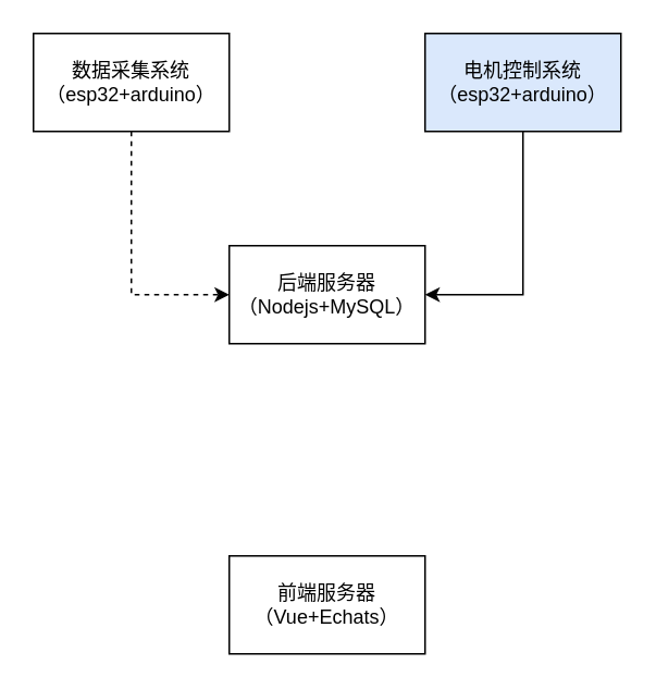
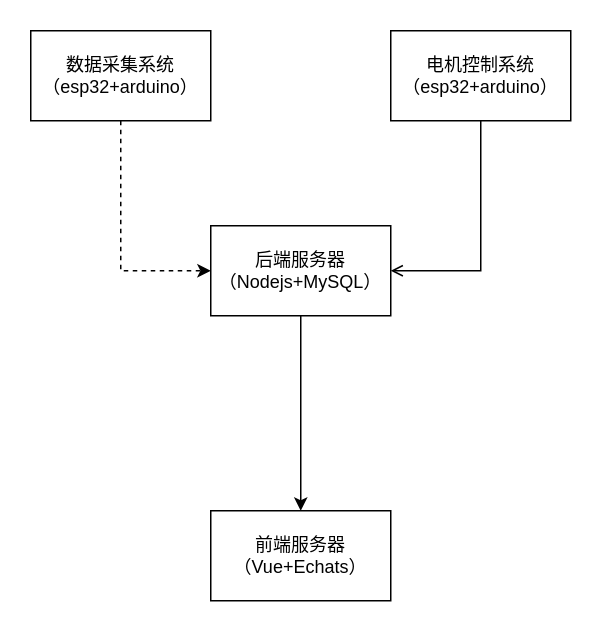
  <mxCell id="0" />
  <mxCell id="1" parent="0" />
  <mxCell id="2" style="edgeStyle=orthogonalEdgeStyle;rounded=0;orthogonalLoop=1;jettySize=auto;html=1;entryX=0;entryY=0.5;entryDx=0;entryDy=0;dashed=1;" edge="1" parent="1" source="3" target="7"><mxGeometry relative="1" as="geometry"><mxPoint x="10" y="200" as="targetPoint" /><Array as="points"><mxPoint x="80" y="180" /></Array></mxGeometry></mxCell>
  <mxCell id="3" value="数据采集系统&lt;br&gt;（esp32+arduino）" style="rounded=0;whiteSpace=wrap;html=1;" vertex="1" parent="1"><mxGeometry x="20" y="20" width="120" height="60" as="geometry" /></mxCell>
- <mxCell id="4" style="edgeStyle=orthogonalEdgeStyle;rounded=0;orthogonalLoop=1;jettySize=auto;html=1;entryX=1;entryY=0.5;entryDx=0;entryDy=0;" edge="1" parent="1" source="5" target="7"><mxGeometry relative="1" as="geometry"><Array as="points"><mxPoint x="320" y="180" /></Array></mxGeometry></mxCell>
- <mxCell id="5" value="电机控制系统&lt;br&gt;（esp32+arduino）" style="rounded=0;whiteSpace=wrap;html=1;fillColor=#dae8fc;" vertex="1" parent="1"><mxGeometry x="260" y="20" width="120" height="60" as="geometry" /></mxCell>
+ <mxCell id="4" style="edgeStyle=orthogonalEdgeStyle;rounded=0;orthogonalLoop=1;jettySize=auto;html=1;entryX=1;entryY=0.5;entryDx=0;entryDy=0;endArrow=open;" edge="1" parent="1" source="5" target="7"><mxGeometry relative="1" as="geometry"><Array as="points"><mxPoint x="320" y="180" /></Array></mxGeometry></mxCell>
+ <mxCell id="5" value="电机控制系统&lt;br&gt;（esp32+arduino）" style="rounded=0;whiteSpace=wrap;html=1;" vertex="1" parent="1"><mxGeometry x="260" y="20" width="120" height="60" as="geometry" /></mxCell>
+ <mxCell id="6" style="edgeStyle=orthogonalEdgeStyle;rounded=0;orthogonalLoop=1;jettySize=auto;html=1;entryX=0.5;entryY=0;entryDx=0;entryDy=0;" edge="1" parent="1" source="7" target="8"><mxGeometry relative="1" as="geometry" /></mxCell>
  <mxCell id="7" value="后端服务器&lt;br&gt;（Nodejs+MySQL）" style="rounded=0;whiteSpace=wrap;html=1;" vertex="1" parent="1"><mxGeometry x="140" y="150" width="120" height="60" as="geometry" /></mxCell>
  <mxCell id="8" value="前端服务器&lt;br&gt;（Vue+Echats）" style="rounded=0;whiteSpace=wrap;html=1;" vertex="1" parent="1"><mxGeometry x="140" y="340" width="120" height="60" as="geometry" /></mxCell>
